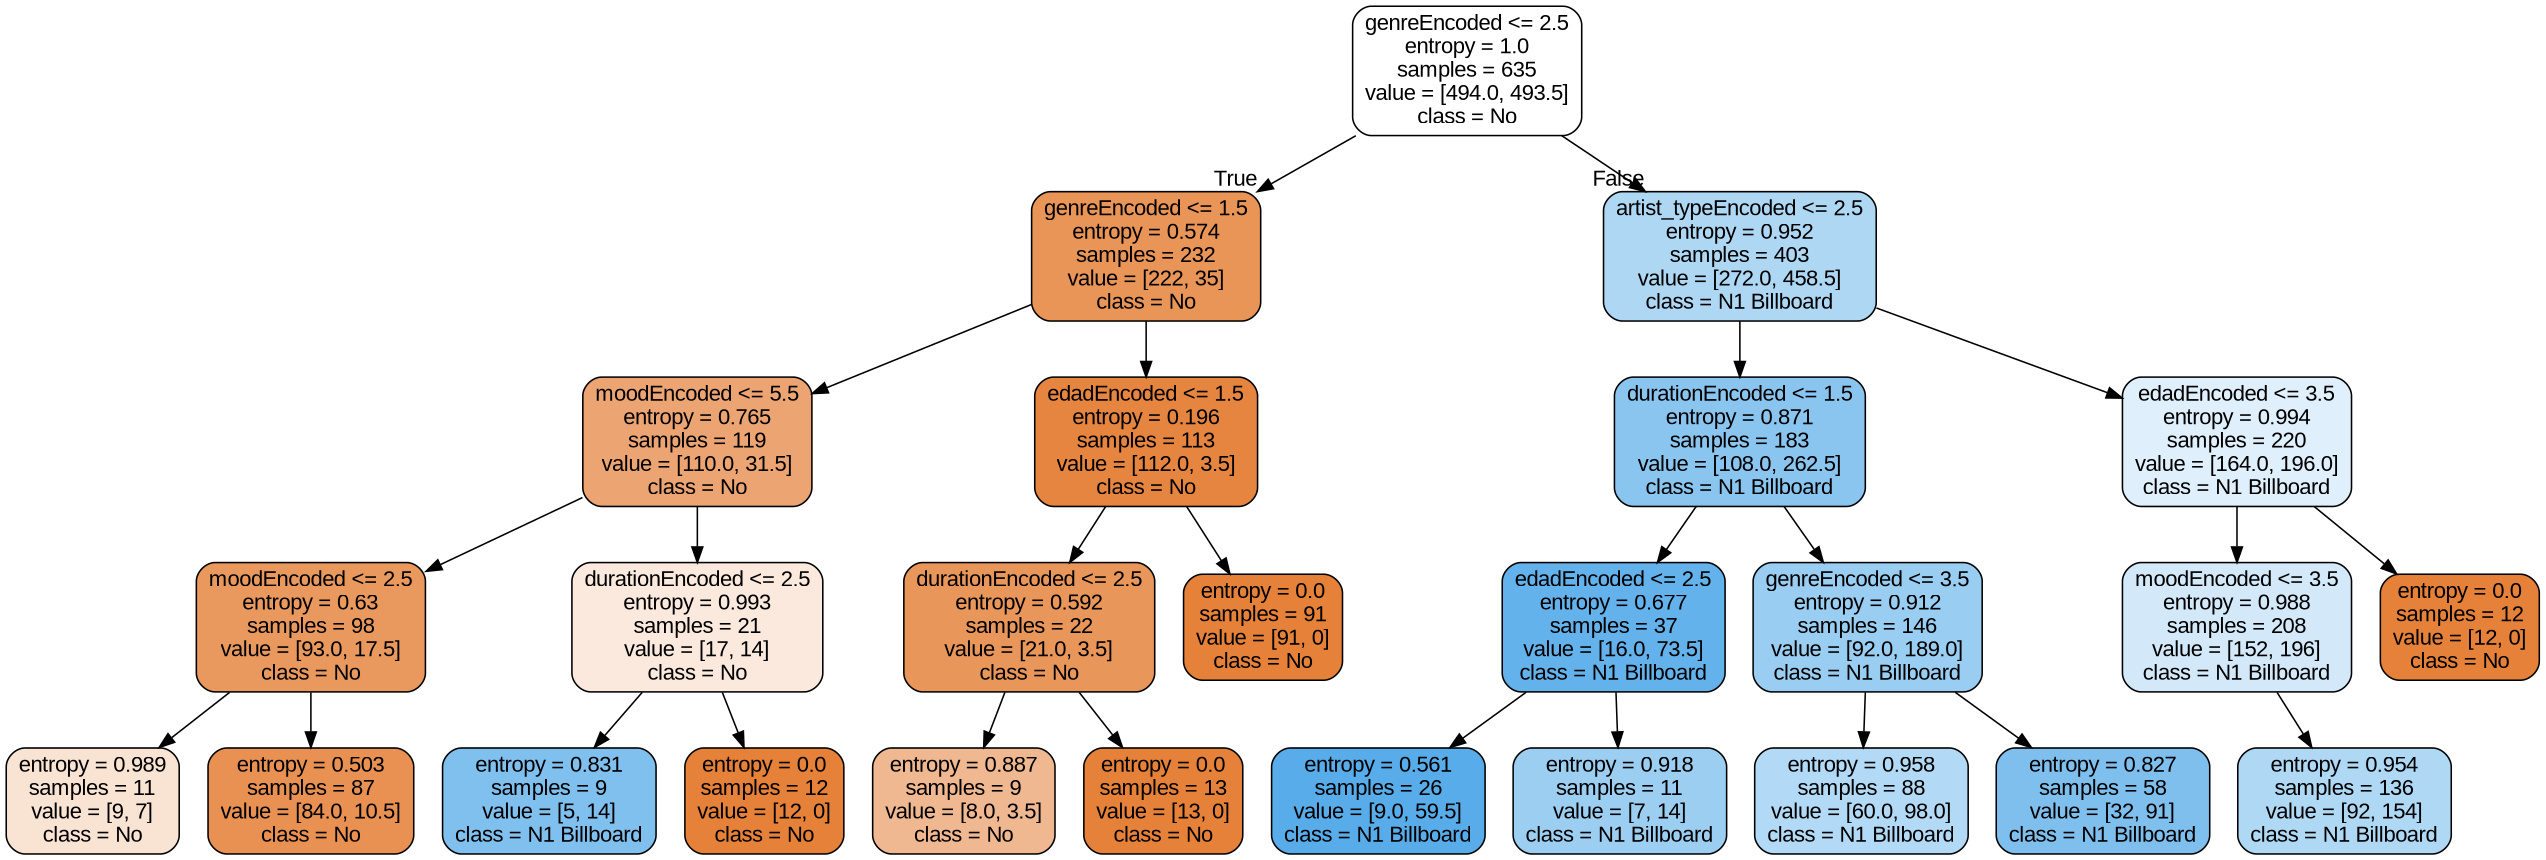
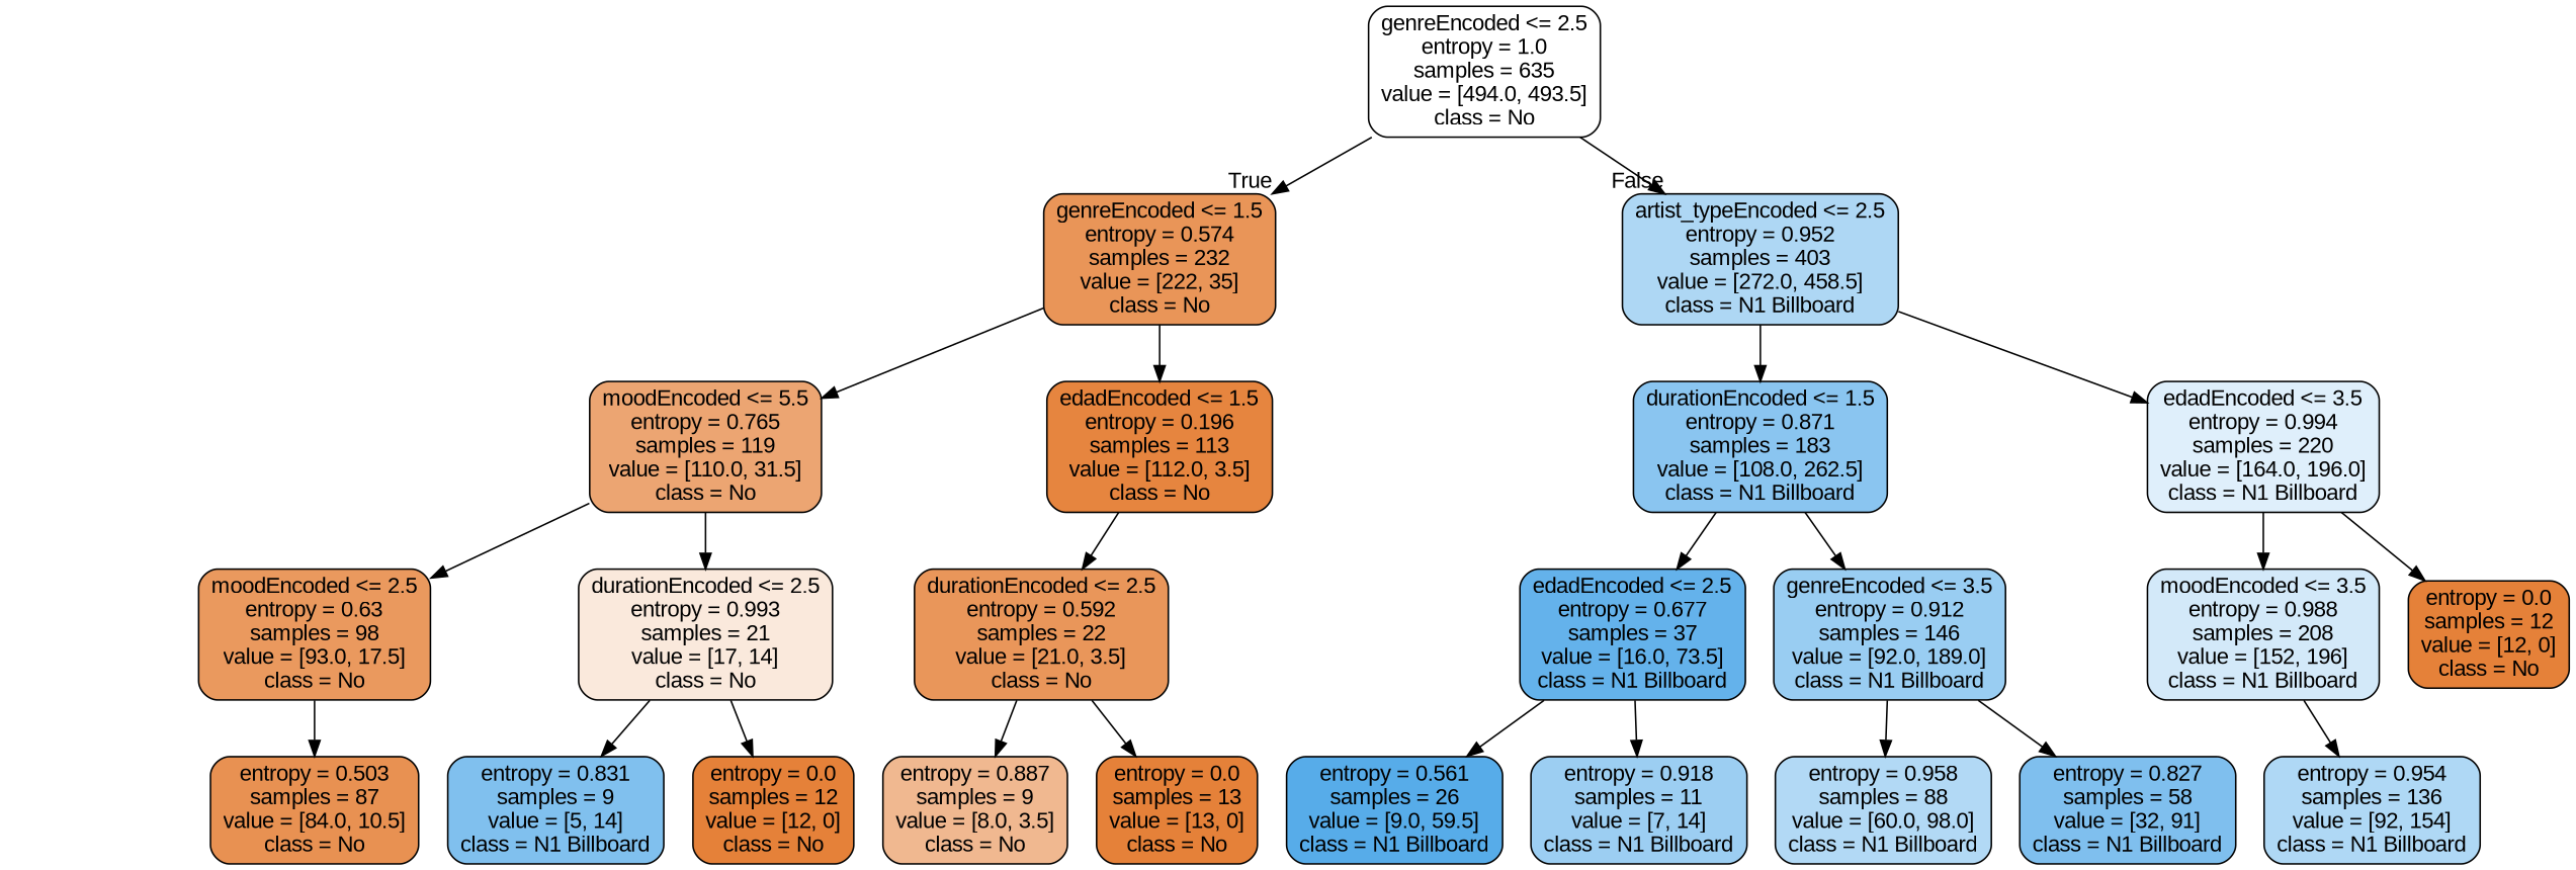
  digraph {
    fontname="Liberation Sans"
    node [color=black fillcolor="#e58139" fontname="Liberation Sans" shape=box style="filled, rounded"]
    edge [fontname="Liberation Sans"]
    n1 [fillcolor="#ffffff" label="genreEncoded <= 2.5\nentropy = 1.0\nsamples = 635\nvalue = [494.0, 493.5]\nclass = No"]
    n2 [fillcolor="#e99558" label="genreEncoded <= 1.5\nentropy = 0.574\nsamples = 232\nvalue = [222, 35]\nclass = No"]
    n3 [fillcolor="#aed7f4" label="artist_typeEncoded <= 2.5\nentropy = 0.952\nsamples = 403\nvalue = [272.0, 458.5]\nclass = N1 Billboard"]
    n4 [fillcolor="#eca572" label="moodEncoded <= 5.5\nentropy = 0.765\nsamples = 119\nvalue = [110.0, 31.5]\nclass = No"]
    n5 [fillcolor="#e6853f" label="edadEncoded <= 1.5\nentropy = 0.196\nsamples = 113\nvalue = [112.0, 3.5]\nclass = No"]
    n6 [fillcolor="#8ac5f0" label="durationEncoded <= 1.5\nentropy = 0.871\nsamples = 183\nvalue = [108.0, 262.5]\nclass = N1 Billboard"]
    n7 [fillcolor="#dfeffb" label="edadEncoded <= 3.5\nentropy = 0.994\nsamples = 220\nvalue = [164.0, 196.0]\nclass = N1 Billboard"]
    n8 [fillcolor="#ea995e" label="moodEncoded <= 2.5\nentropy = 0.63\nsamples = 98\nvalue = [93.0, 17.5]\nclass = No"]
    n9 [fillcolor="#fae9dc" label="durationEncoded <= 2.5\nentropy = 0.993\nsamples = 21\nvalue = [17, 14]\nclass = No"]
    n10 [fillcolor="#e9965a" label="durationEncoded <= 2.5\nentropy = 0.592\nsamples = 22\nvalue = [21.0, 3.5]\nclass = No"]
-   n11 [label="entropy = 0.0\nsamples = 91\nvalue = [91, 0]\nclass = No"]
-   n12 [fillcolor="#f9e3d3" label="entropy = 0.989\nsamples = 11\nvalue = [9, 7]\nclass = No"]
    n13 [fillcolor="#e89152" label="entropy = 0.503\nsamples = 87\nvalue = [84.0, 10.5]\nclass = No"]
    n14 [fillcolor="#80c0ee" label="entropy = 0.831\nsamples = 9\nvalue = [5, 14]\nclass = N1 Billboard"]
    n15 [label="entropy = 0.0\nsamples = 12\nvalue = [12, 0]\nclass = No"]
    n16 [fillcolor="#f0b890" label="entropy = 0.887\nsamples = 9\nvalue = [8.0, 3.5]\nclass = No"]
    n17 [label="entropy = 0.0\nsamples = 13\nvalue = [13, 0]\nclass = No"]
    n18 [fillcolor="#64b2eb" label="edadEncoded <= 2.5\nentropy = 0.677\nsamples = 37\nvalue = [16.0, 73.5]\nclass = N1 Billboard"]
    n19 [fillcolor="#99cdf2" label="genreEncoded <= 3.5\nentropy = 0.912\nsamples = 146\nvalue = [92.0, 189.0]\nclass = N1 Billboard"]
    n20 [fillcolor="#d3e9f9" label="moodEncoded <= 3.5\nentropy = 0.988\nsamples = 208\nvalue = [152, 196]\nclass = N1 Billboard"]
    n21 [label="entropy = 0.0\nsamples = 12\nvalue = [12, 0]\nclass = No"]
    n22 [fillcolor="#57ace9" label="entropy = 0.561\nsamples = 26\nvalue = [9.0, 59.5]\nclass = N1 Billboard"]
    n23 [fillcolor="#9ccef2" label="entropy = 0.918\nsamples = 11\nvalue = [7, 14]\nclass = N1 Billboard"]
    n24 [fillcolor="#b2d9f5" label="entropy = 0.958\nsamples = 88\nvalue = [60.0, 98.0]\nclass = N1 Billboard"]
    n25 [fillcolor="#7fbfee" label="entropy = 0.827\nsamples = 58\nvalue = [32, 91]\nclass = N1 Billboard"]
    n26 [fillcolor="#afd8f5" label="entropy = 0.954\nsamples = 136\nvalue = [92, 154]\nclass = N1 Billboard"]
    n1 -> n2 [headlabel=True labelangle=45 labeldistance=2.5]
    n1 -> n3 [headlabel=False labelangle=-45 labeldistance=2.5]
    n2 -> n4
    n2 -> n5
    n3 -> n6
    n3 -> n7
    n4 -> n8
    n4 -> n9
    n5 -> n10
-   n5 -> n11
    n6 -> n18
    n6 -> n19
    n7 -> n20
    n7 -> n21
-   n8 -> n12
    n8 -> n13
    n9 -> n14
    n9 -> n15
    n10 -> n16
    n10 -> n17
    n18 -> n22
    n18 -> n23
    n19 -> n24
    n19 -> n25
    n20 -> n26
  }
